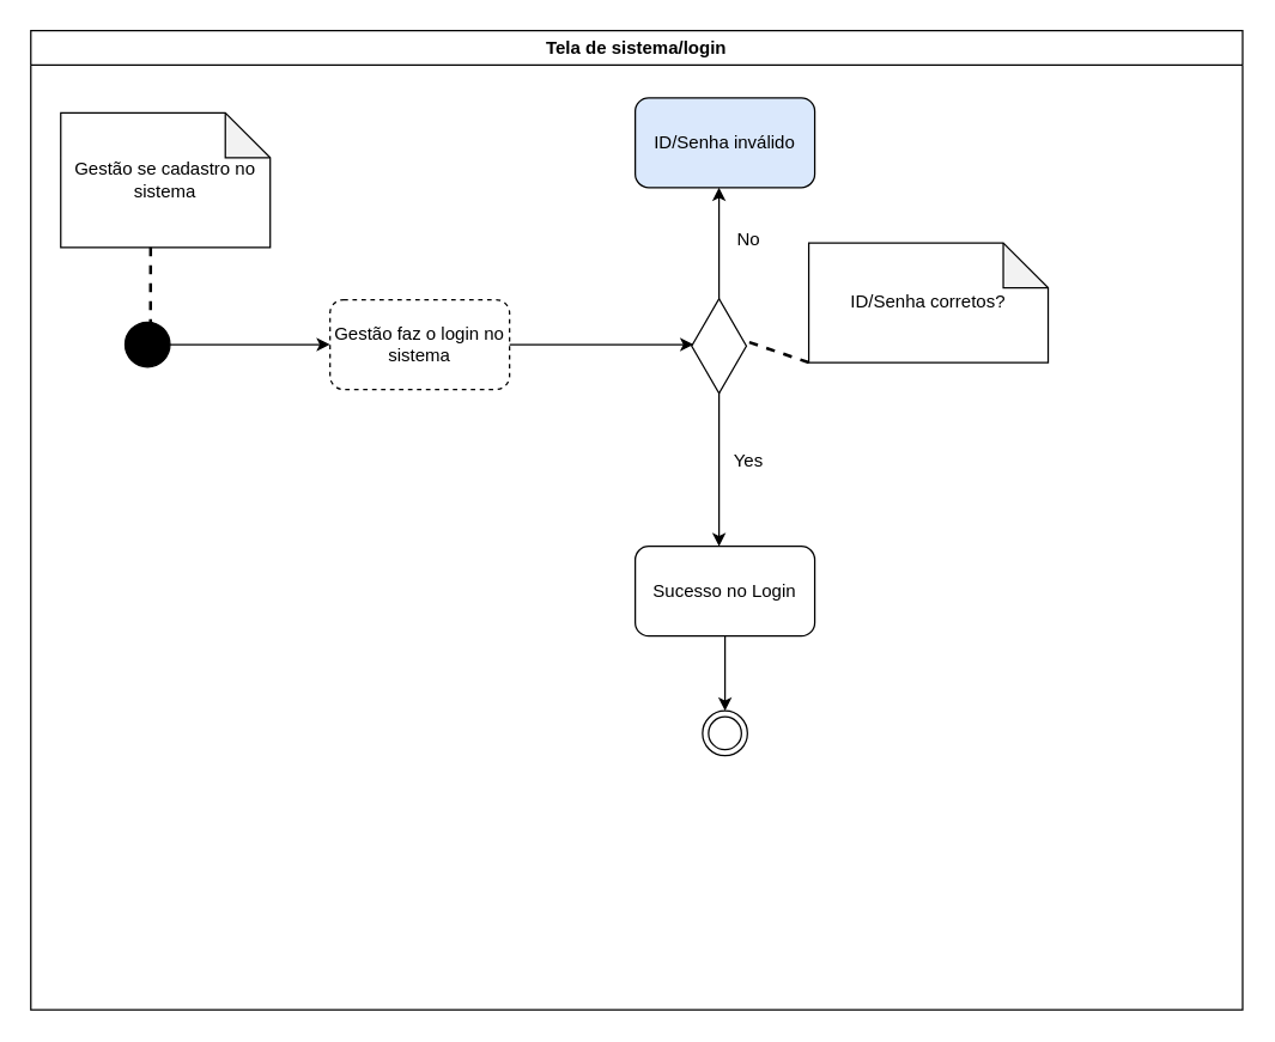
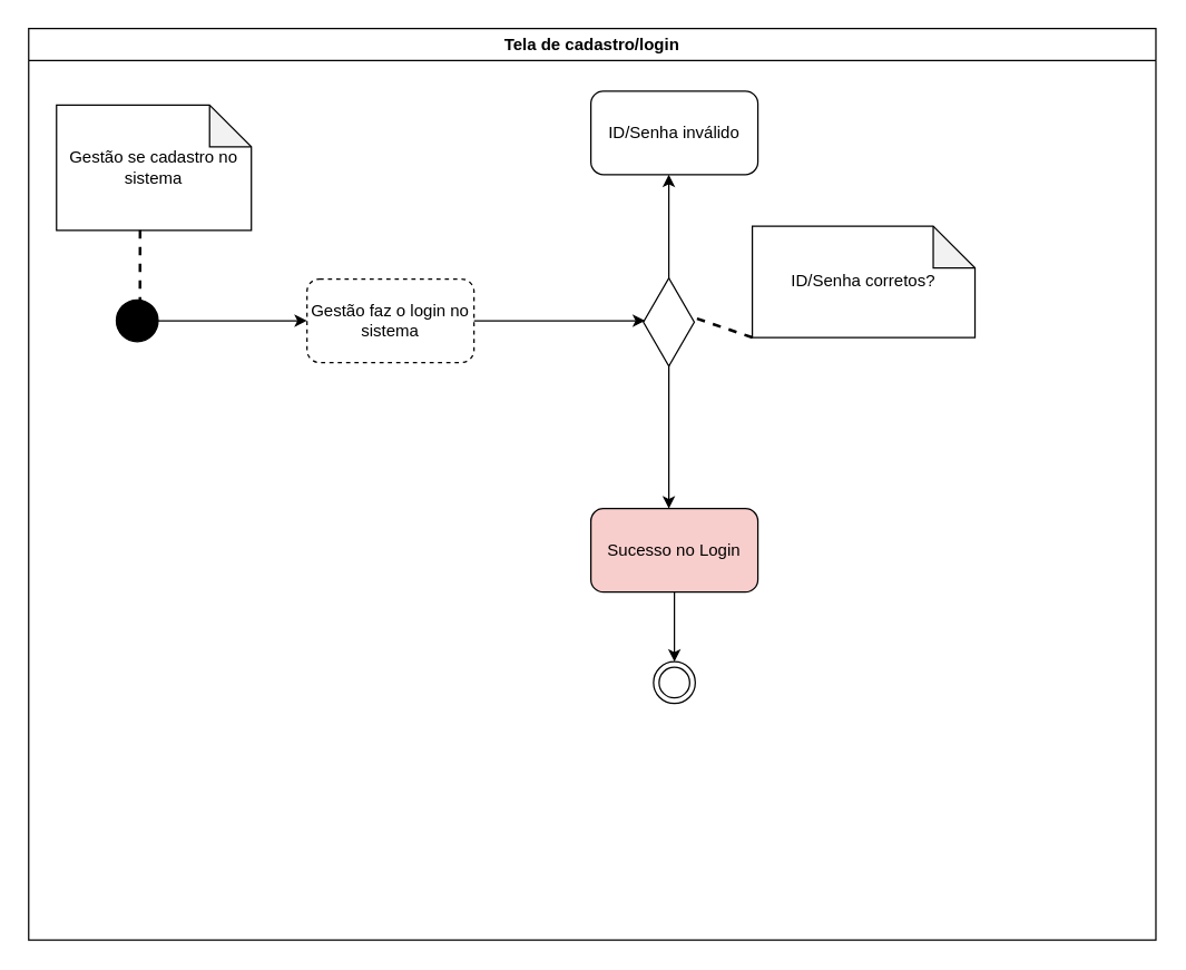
  <mxCell id="0" />
  <mxCell id="1" parent="0" />
  <mxCell id="2" value="Gestão se cadastro no sistema" style="shape=note;whiteSpace=wrap;html=1;backgroundOutline=1;darkOpacity=0.05;" parent="1" vertex="1"><mxGeometry x="40" y="75" width="140" height="90" as="geometry" /></mxCell>
  <mxCell id="3" value="" style="endArrow=classic;html=1;rounded=0;exitX=0.958;exitY=0.5;exitDx=0;exitDy=0;exitPerimeter=0;" parent="1" source="12" edge="1"><mxGeometry width="50" height="50" relative="1" as="geometry"><mxPoint x="480" y="280" as="sourcePoint" /><mxPoint x="480" y="365" as="targetPoint" /></mxGeometry></mxCell>
  <mxCell id="4" value="" style="endArrow=classic;html=1;rounded=0;exitX=0.5;exitY=0;exitDx=0;exitDy=0;" parent="1" edge="1"><mxGeometry width="50" height="50" relative="1" as="geometry"><mxPoint x="480" y="200" as="sourcePoint" /><mxPoint x="480" y="125" as="targetPoint" /></mxGeometry></mxCell>
- <mxCell id="5" value="No" style="text;html=1;align=center;verticalAlign=middle;whiteSpace=wrap;rounded=0;" parent="1" vertex="1"><mxGeometry x="470" y="145" width="60" height="30" as="geometry" /></mxCell>
- <mxCell id="6" value="Yes" style="text;html=1;align=center;verticalAlign=middle;whiteSpace=wrap;rounded=0;" parent="1" vertex="1"><mxGeometry x="470" y="292.5" width="60" height="30" as="geometry" /></mxCell>
- <mxCell id="7" value="ID/Senha inválido" style="rounded=1;whiteSpace=wrap;html=1;fillColor=#dae8fc;" parent="1" vertex="1"><mxGeometry x="424" y="65" width="120" height="60" as="geometry" /></mxCell>
- <mxCell id="8" value="Sucesso no Login" style="rounded=1;whiteSpace=wrap;html=1;" parent="1" vertex="1"><mxGeometry x="424" y="365" width="120" height="60" as="geometry" /></mxCell>
+ <mxCell id="7" value="ID/Senha inválido" style="rounded=1;whiteSpace=wrap;html=1;" parent="1" vertex="1"><mxGeometry x="424" y="65" width="120" height="60" as="geometry" /></mxCell>
+ <mxCell id="8" value="Sucesso no Login" style="rounded=1;whiteSpace=wrap;html=1;fillColor=#f8cecc;" parent="1" vertex="1"><mxGeometry x="424" y="365" width="120" height="60" as="geometry" /></mxCell>
  <mxCell id="9" value="" style="endArrow=classic;html=1;rounded=0;exitX=0.5;exitY=1;exitDx=0;exitDy=0;entryX=0.5;entryY=0;entryDx=0;entryDy=0;" parent="1" source="8" edge="1"><mxGeometry width="50" height="50" relative="1" as="geometry"><mxPoint x="490" y="303" as="sourcePoint" /><mxPoint x="484" y="475" as="targetPoint" /></mxGeometry></mxCell>
- <mxCell id="10" value="Tela de sistema/login" style="swimlane;whiteSpace=wrap;html=1;" parent="1" vertex="1"><mxGeometry x="20" y="20" width="810" height="655" as="geometry" /></mxCell>
+ <mxCell id="10" value="Tela de cadastro/login" style="swimlane;whiteSpace=wrap;html=1;" parent="1" vertex="1"><mxGeometry x="20" y="20" width="810" height="655" as="geometry" /></mxCell>
  <mxCell id="11" value="ID/Senha corretos?" style="shape=note;whiteSpace=wrap;html=1;backgroundOutline=1;darkOpacity=0.05;fontSize=12;" parent="10" vertex="1"><mxGeometry x="520" y="142" width="160" height="80" as="geometry" /></mxCell>
  <mxCell id="12" value="" style="html=1;whiteSpace=wrap;aspect=fixed;shape=isoRectangle;rotation=90;" parent="10" vertex="1"><mxGeometry x="428.34" y="192" width="63.34" height="38" as="geometry" /></mxCell>
  <mxCell id="13" value="Gestão faz o login no sistema" style="rounded=1;whiteSpace=wrap;html=1;dashed=1;" parent="10" vertex="1"><mxGeometry x="200" y="180" width="120" height="60" as="geometry" /></mxCell>
  <mxCell id="14" value="" style="ellipse;shape=doubleEllipse;whiteSpace=wrap;html=1;aspect=fixed;fillColor=#000000;" parent="10" vertex="1"><mxGeometry x="63" y="195" width="30" height="30" as="geometry" /></mxCell>
  <mxCell id="15" value="" style="endArrow=classic;html=1;rounded=0;exitX=1;exitY=0.5;exitDx=0;exitDy=0;entryX=0;entryY=0.5;entryDx=0;entryDy=0;" parent="10" source="14" target="13" edge="1"><mxGeometry width="50" height="50" relative="1" as="geometry"><mxPoint x="370" y="455" as="sourcePoint" /><mxPoint x="420" y="405" as="targetPoint" /></mxGeometry></mxCell>
  <mxCell id="16" value="" style="endArrow=classic;html=1;rounded=0;exitX=1;exitY=0.5;exitDx=0;exitDy=0;" parent="10" source="13" edge="1"><mxGeometry width="50" height="50" relative="1" as="geometry"><mxPoint x="313" y="210" as="sourcePoint" /><mxPoint x="443" y="210" as="targetPoint" /></mxGeometry></mxCell>
  <mxCell id="17" value="" style="endArrow=none;dashed=1;html=1;strokeWidth=2;rounded=0;exitX=0;exitY=1;exitDx=0;exitDy=0;exitPerimeter=0;entryX=0.437;entryY=0.079;entryDx=0;entryDy=0;entryPerimeter=0;" parent="10" source="11" target="12" edge="1"><mxGeometry width="50" height="50" relative="1" as="geometry"><mxPoint x="90" y="155" as="sourcePoint" /><mxPoint x="90" y="205" as="targetPoint" /></mxGeometry></mxCell>
  <mxCell id="18" value="" style="ellipse;shape=doubleEllipse;whiteSpace=wrap;html=1;aspect=fixed;" parent="10" vertex="1"><mxGeometry x="449" y="455" width="30" height="30" as="geometry" /></mxCell>
  <mxCell id="19" value="" style="endArrow=none;dashed=1;html=1;strokeWidth=2;rounded=0;exitX=0.429;exitY=1;exitDx=0;exitDy=0;exitPerimeter=0;" parent="1" source="2" edge="1"><mxGeometry width="50" height="50" relative="1" as="geometry"><mxPoint x="98" y="175" as="sourcePoint" /><mxPoint x="100" y="215" as="targetPoint" /></mxGeometry></mxCell>
